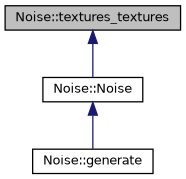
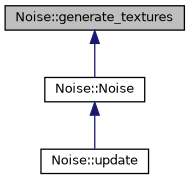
  digraph {
    rankdir=TB
    node [color=black fontname=Helvetica fontsize=10 shape=record]
    edge [color=midnightblue dir=back fontname=Helvetica fontsize=10 labelfontname=Helvetica labelfontsize=10 style=solid]
-   n1 [fillcolor=grey75 fontcolor=black height=0.2 label="Noise::textures_textures" style=filled width=0.4]
+   n1 [fillcolor=grey75 fontcolor=black height=0.2 label="Noise::generate_textures" style=filled width=0.4]
    n2 [height=0.2 label="Noise::Noise" width=0.4]
-   n3 [height=0.2 label="Noise::generate" width=0.4]
+   n3 [height=0.2 label="Noise::update" width=0.4]
    n1 -> n2
    n2 -> n3
  }
